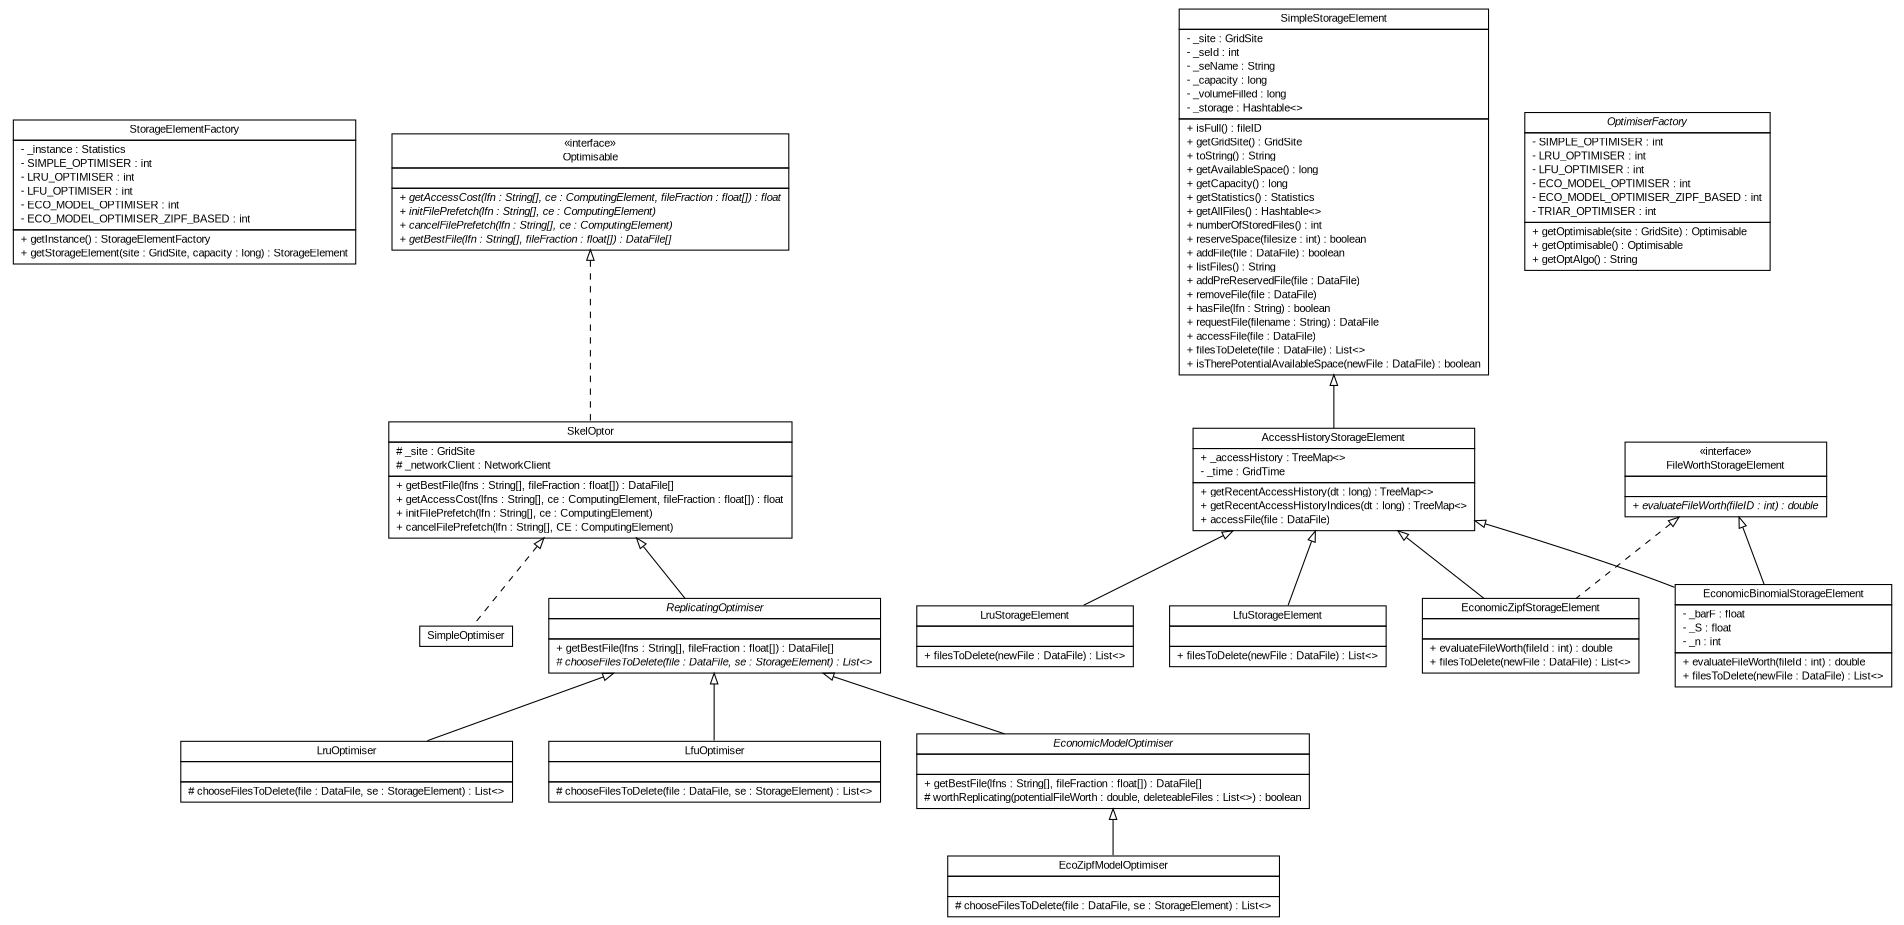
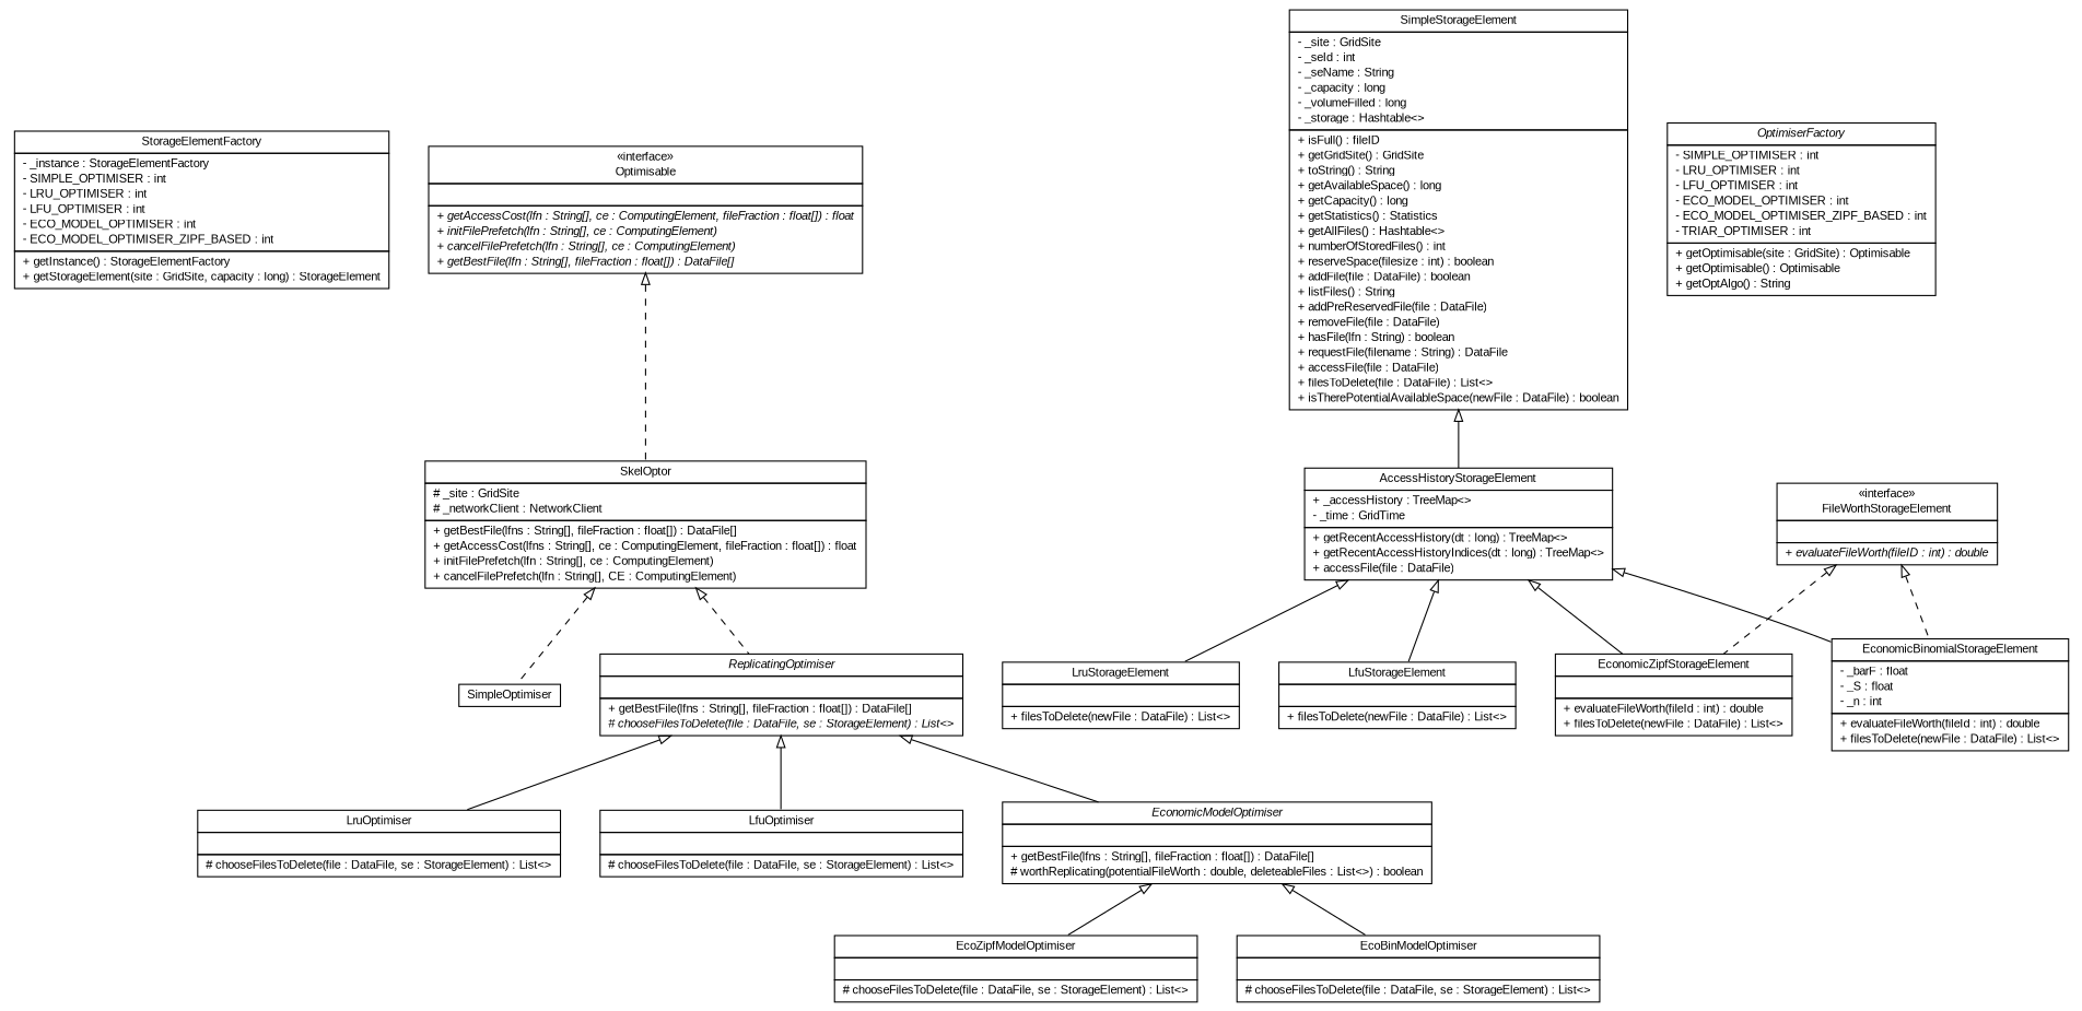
  digraph {
    nodesep=0.25
    ranksep=0.5
    node [fontcolor=black fontname=arial fontsize=10.0 shape=plaintext]
    edge [arrowtail=empty dir=back fontname=arial fontsize=10 headport=p labelfontname=arial labelfontsize=10 tailport=p]
-   n1 [label=<<table title="org.edg.data.replication.optorsim.optor.StorageElementFactory" border="0" cellborder="1" cellspacing="0" cellpadding="2" port="p" href="./StorageElementFactory.html"> 		<tr><td><table border="0" cellspacing="0" cellpadding="1"> <tr><td align="center" balign="center"> StorageElementFactory </td></tr> 		</table></td></tr> 		<tr><td><table border="0" cellspacing="0" cellpadding="1"> <tr><td align="left" balign="left"> - _instance : Statistics </td></tr> <tr><td align="left" balign="left"> - SIMPLE_OPTIMISER : int </td></tr> <tr><td align="left" balign="left"> - LRU_OPTIMISER : int </td></tr> <tr><td align="left" balign="left"> - LFU_OPTIMISER : int </td></tr> <tr><td align="left" balign="left"> - ECO_MODEL_OPTIMISER : int </td></tr> <tr><td align="left" balign="left"> - ECO_MODEL_OPTIMISER_ZIPF_BASED : int </td></tr> 		</table></td></tr> 		<tr><td><table border="0" cellspacing="0" cellpadding="1"> <tr><td align="left" balign="left"> + getInstance() : StorageElementFactory </td></tr> <tr><td align="left" balign="left"> + getStorageElement(site : GridSite, capacity : long) : StorageElement </td></tr> 		</table></td></tr> 		</table>>]
+   n1 [label=<<table title="org.edg.data.replication.optorsim.optor.StorageElementFactory" border="0" cellborder="1" cellspacing="0" cellpadding="2" port="p" href="./StorageElementFactory.html"> 		<tr><td><table border="0" cellspacing="0" cellpadding="1"> <tr><td align="center" balign="center"> StorageElementFactory </td></tr> 		</table></td></tr> 		<tr><td><table border="0" cellspacing="0" cellpadding="1"> <tr><td align="left" balign="left"> - _instance : StorageElementFactory </td></tr> <tr><td align="left" balign="left"> - SIMPLE_OPTIMISER : int </td></tr> <tr><td align="left" balign="left"> - LRU_OPTIMISER : int </td></tr> <tr><td align="left" balign="left"> - LFU_OPTIMISER : int </td></tr> <tr><td align="left" balign="left"> - ECO_MODEL_OPTIMISER : int </td></tr> <tr><td align="left" balign="left"> - ECO_MODEL_OPTIMISER_ZIPF_BASED : int </td></tr> 		</table></td></tr> 		<tr><td><table border="0" cellspacing="0" cellpadding="1"> <tr><td align="left" balign="left"> + getInstance() : StorageElementFactory </td></tr> <tr><td align="left" balign="left"> + getStorageElement(site : GridSite, capacity : long) : StorageElement </td></tr> 		</table></td></tr> 		</table>>]
    n2 [label=<<table title="org.edg.data.replication.optorsim.optor.SkelOptor" border="0" cellborder="1" cellspacing="0" cellpadding="2" port="p" href="./SkelOptor.html"> 		<tr><td><table border="0" cellspacing="0" cellpadding="1"> <tr><td align="center" balign="center"> SkelOptor </td></tr> 		</table></td></tr> 		<tr><td><table border="0" cellspacing="0" cellpadding="1"> <tr><td align="left" balign="left"> # _site : GridSite </td></tr> <tr><td align="left" balign="left"> # _networkClient : NetworkClient </td></tr> 		</table></td></tr> 		<tr><td><table border="0" cellspacing="0" cellpadding="1"> <tr><td align="left" balign="left"> + getBestFile(lfns : String[], fileFraction : float[]) : DataFile[] </td></tr> <tr><td align="left" balign="left"> + getAccessCost(lfns : String[], ce : ComputingElement, fileFraction : float[]) : float </td></tr> <tr><td align="left" balign="left"> + initFilePrefetch(lfn : String[], ce : ComputingElement) </td></tr> <tr><td align="left" balign="left"> + cancelFilePrefetch(lfn : String[], CE : ComputingElement) </td></tr> 		</table></td></tr> 		</table>>]
    n3 [label=<<table title="org.edg.data.replication.optorsim.optor.SimpleOptimiser" border="0" cellborder="1" cellspacing="0" cellpadding="2" port="p" href="./SimpleOptimiser.html"> 		<tr><td><table border="0" cellspacing="0" cellpadding="1"> <tr><td align="center" balign="center"> SimpleOptimiser </td></tr> 		</table></td></tr> 		</table>>]
    n4 [label=<<table title="org.edg.data.replication.optorsim.optor.ReplicatingOptimiser" border="0" cellborder="1" cellspacing="0" cellpadding="2" port="p" href="./ReplicatingOptimiser.html"> 		<tr><td><table border="0" cellspacing="0" cellpadding="1"> <tr><td align="center" balign="center"><font face="arial italic"> ReplicatingOptimiser </font></td></tr> 		</table></td></tr> 		<tr><td><table border="0" cellspacing="0" cellpadding="1"> <tr><td align="left" balign="left">  </td></tr> 		</table></td></tr> 		<tr><td><table border="0" cellspacing="0" cellpadding="1"> <tr><td align="left" balign="left"> + getBestFile(lfns : String[], fileFraction : float[]) : DataFile[] </td></tr> <tr><td align="left" balign="left"><font face="arial italic" point-size="10.0"> # chooseFilesToDelete(file : DataFile, se : StorageElement) : List&lt;&gt; </font></td></tr> 		</table></td></tr> 		</table>>]
    n5 [label=<<table title="org.edg.data.replication.optorsim.optor.LruOptimiser" border="0" cellborder="1" cellspacing="0" cellpadding="2" port="p" href="./LruOptimiser.html"> 		<tr><td><table border="0" cellspacing="0" cellpadding="1"> <tr><td align="center" balign="center"> LruOptimiser </td></tr> 		</table></td></tr> 		<tr><td><table border="0" cellspacing="0" cellpadding="1"> <tr><td align="left" balign="left">  </td></tr> 		</table></td></tr> 		<tr><td><table border="0" cellspacing="0" cellpadding="1"> <tr><td align="left" balign="left"> # chooseFilesToDelete(file : DataFile, se : StorageElement) : List&lt;&gt; </td></tr> 		</table></td></tr> 		</table>>]
    n6 [label=<<table title="org.edg.data.replication.optorsim.optor.LfuOptimiser" border="0" cellborder="1" cellspacing="0" cellpadding="2" port="p" href="./LfuOptimiser.html"> 		<tr><td><table border="0" cellspacing="0" cellpadding="1"> <tr><td align="center" balign="center"> LfuOptimiser </td></tr> 		</table></td></tr> 		<tr><td><table border="0" cellspacing="0" cellpadding="1"> <tr><td align="left" balign="left">  </td></tr> 		</table></td></tr> 		<tr><td><table border="0" cellspacing="0" cellpadding="1"> <tr><td align="left" balign="left"> # chooseFilesToDelete(file : DataFile, se : StorageElement) : List&lt;&gt; </td></tr> 		</table></td></tr> 		</table>>]
    n7 [label=<<table title="org.edg.data.replication.optorsim.optor.EconomicModelOptimiser" border="0" cellborder="1" cellspacing="0" cellpadding="2" port="p" href="./EconomicModelOptimiser.html"> 		<tr><td><table border="0" cellspacing="0" cellpadding="1"> <tr><td align="center" balign="center"><font face="arial italic"> EconomicModelOptimiser </font></td></tr> 		</table></td></tr> 		<tr><td><table border="0" cellspacing="0" cellpadding="1"> <tr><td align="left" balign="left">  </td></tr> 		</table></td></tr> 		<tr><td><table border="0" cellspacing="0" cellpadding="1"> <tr><td align="left" balign="left"> + getBestFile(lfns : String[], fileFraction : float[]) : DataFile[] </td></tr> <tr><td align="left" balign="left"> # worthReplicating(potentialFileWorth : double, deleteableFiles : List&lt;&gt;) : boolean </td></tr> 		</table></td></tr> 		</table>>]
    n8 [label=<<table title="org.edg.data.replication.optorsim.optor.SimpleStorageElement" border="0" cellborder="1" cellspacing="0" cellpadding="2" port="p" href="./SimpleStorageElement.html"> 		<tr><td><table border="0" cellspacing="0" cellpadding="1"> <tr><td align="center" balign="center"> SimpleStorageElement </td></tr> 		</table></td></tr> 		<tr><td><table border="0" cellspacing="0" cellpadding="1"> <tr><td align="left" balign="left"> - _site : GridSite </td></tr> <tr><td align="left" balign="left"> - _seId : int </td></tr> <tr><td align="left" balign="left"> - _seName : String </td></tr> <tr><td align="left" balign="left"> - _capacity : long </td></tr> <tr><td align="left" balign="left"> - _volumeFilled : long </td></tr> <tr><td align="left" balign="left"> - _storage : Hashtable&lt;&gt; </td></tr> 		</table></td></tr> 		<tr><td><table border="0" cellspacing="0" cellpadding="1"> <tr><td align="left" balign="left"> + isFull() : fileID </td></tr> <tr><td align="left" balign="left"> + getGridSite() : GridSite </td></tr> <tr><td align="left" balign="left"> + toString() : String </td></tr> <tr><td align="left" balign="left"> + getAvailableSpace() : long </td></tr> <tr><td align="left" balign="left"> + getCapacity() : long </td></tr> <tr><td align="left" balign="left"> + getStatistics() : Statistics </td></tr> <tr><td align="left" balign="left"> + getAllFiles() : Hashtable&lt;&gt; </td></tr> <tr><td align="left" balign="left"> + numberOfStoredFiles() : int </td></tr> <tr><td align="left" balign="left"> + reserveSpace(filesize : int) : boolean </td></tr> <tr><td align="left" balign="left"> + addFile(file : DataFile) : boolean </td></tr> <tr><td align="left" balign="left"> + listFiles() : String </td></tr> <tr><td align="left" balign="left"> + addPreReservedFile(file : DataFile) </td></tr> <tr><td align="left" balign="left"> + removeFile(file : DataFile) </td></tr> <tr><td align="left" balign="left"> + hasFile(lfn : String) : boolean </td></tr> <tr><td align="left" balign="left"> + requestFile(filename : String) : DataFile </td></tr> <tr><td align="left" balign="left"> + accessFile(file : DataFile) </td></tr> <tr><td align="left" balign="left"> + filesToDelete(file : DataFile) : List&lt;&gt; </td></tr> <tr><td align="left" balign="left"> + isTherePotentialAvailableSpace(newFile : DataFile) : boolean </td></tr> 		</table></td></tr> 		</table>>]
    n9 [label=<<table title="org.edg.data.replication.optorsim.optor.AccessHistoryStorageElement" border="0" cellborder="1" cellspacing="0" cellpadding="2" port="p" href="./AccessHistoryStorageElement.html"> 		<tr><td><table border="0" cellspacing="0" cellpadding="1"> <tr><td align="center" balign="center"> AccessHistoryStorageElement </td></tr> 		</table></td></tr> 		<tr><td><table border="0" cellspacing="0" cellpadding="1"> <tr><td align="left" balign="left"> + _accessHistory : TreeMap&lt;&gt; </td></tr> <tr><td align="left" balign="left"> - _time : GridTime </td></tr> 		</table></td></tr> 		<tr><td><table border="0" cellspacing="0" cellpadding="1"> <tr><td align="left" balign="left"> + getRecentAccessHistory(dt : long) : TreeMap&lt;&gt; </td></tr> <tr><td align="left" balign="left"> + getRecentAccessHistoryIndices(dt : long) : TreeMap&lt;&gt; </td></tr> <tr><td align="left" balign="left"> + accessFile(file : DataFile) </td></tr> 		</table></td></tr> 		</table>>]
    n10 [label=<<table title="org.edg.data.replication.optorsim.optor.LruStorageElement" border="0" cellborder="1" cellspacing="0" cellpadding="2" port="p" href="./LruStorageElement.html"> 		<tr><td><table border="0" cellspacing="0" cellpadding="1"> <tr><td align="center" balign="center"> LruStorageElement </td></tr> 		</table></td></tr> 		<tr><td><table border="0" cellspacing="0" cellpadding="1"> <tr><td align="left" balign="left">  </td></tr> 		</table></td></tr> 		<tr><td><table border="0" cellspacing="0" cellpadding="1"> <tr><td align="left" balign="left"> + filesToDelete(newFile : DataFile) : List&lt;&gt; </td></tr> 		</table></td></tr> 		</table>>]
    n11 [label=<<table title="org.edg.data.replication.optorsim.optor.LfuStorageElement" border="0" cellborder="1" cellspacing="0" cellpadding="2" port="p" href="./LfuStorageElement.html"> 		<tr><td><table border="0" cellspacing="0" cellpadding="1"> <tr><td align="center" balign="center"> LfuStorageElement </td></tr> 		</table></td></tr> 		<tr><td><table border="0" cellspacing="0" cellpadding="1"> <tr><td align="left" balign="left">  </td></tr> 		</table></td></tr> 		<tr><td><table border="0" cellspacing="0" cellpadding="1"> <tr><td align="left" balign="left"> + filesToDelete(newFile : DataFile) : List&lt;&gt; </td></tr> 		</table></td></tr> 		</table>>]
    n12 [label=<<table title="org.edg.data.replication.optorsim.optor.EconomicZipfStorageElement" border="0" cellborder="1" cellspacing="0" cellpadding="2" port="p" href="./EconomicZipfStorageElement.html"> 		<tr><td><table border="0" cellspacing="0" cellpadding="1"> <tr><td align="center" balign="center"> EconomicZipfStorageElement </td></tr> 		</table></td></tr> 		<tr><td><table border="0" cellspacing="0" cellpadding="1"> <tr><td align="left" balign="left">  </td></tr> 		</table></td></tr> 		<tr><td><table border="0" cellspacing="0" cellpadding="1"> <tr><td align="left" balign="left"> + evaluateFileWorth(fileId : int) : double </td></tr> <tr><td align="left" balign="left"> + filesToDelete(newFile : DataFile) : List&lt;&gt; </td></tr> 		</table></td></tr> 		</table>>]
    n13 [label=<<table title="org.edg.data.replication.optorsim.optor.EconomicBinomialStorageElement" border="0" cellborder="1" cellspacing="0" cellpadding="2" port="p" href="./EconomicBinomialStorageElement.html"> 		<tr><td><table border="0" cellspacing="0" cellpadding="1"> <tr><td align="center" balign="center"> EconomicBinomialStorageElement </td></tr> 		</table></td></tr> 		<tr><td><table border="0" cellspacing="0" cellpadding="1"> <tr><td align="left" balign="left"> - _barF : float </td></tr> <tr><td align="left" balign="left"> - _S : float </td></tr> <tr><td align="left" balign="left"> - _n : int </td></tr> 		</table></td></tr> 		<tr><td><table border="0" cellspacing="0" cellpadding="1"> <tr><td align="left" balign="left"> + evaluateFileWorth(fileId : int) : double </td></tr> <tr><td align="left" balign="left"> + filesToDelete(newFile : DataFile) : List&lt;&gt; </td></tr> 		</table></td></tr> 		</table>>]
    n14 [label=<<table title="org.edg.data.replication.optorsim.optor.EcoZipfModelOptimiser" border="0" cellborder="1" cellspacing="0" cellpadding="2" port="p" href="./EcoZipfModelOptimiser.html"> 		<tr><td><table border="0" cellspacing="0" cellpadding="1"> <tr><td align="center" balign="center"> EcoZipfModelOptimiser </td></tr> 		</table></td></tr> 		<tr><td><table border="0" cellspacing="0" cellpadding="1"> <tr><td align="left" balign="left">  </td></tr> 		</table></td></tr> 		<tr><td><table border="0" cellspacing="0" cellpadding="1"> <tr><td align="left" balign="left"> # chooseFilesToDelete(file : DataFile, se : StorageElement) : List&lt;&gt; </td></tr> 		</table></td></tr> 		</table>>]
+   n15 [label=<<table title="org.edg.data.replication.optorsim.optor.EcoBinModelOptimiser" border="0" cellborder="1" cellspacing="0" cellpadding="2" port="p" href="./EcoBinModelOptimiser.html"> 		<tr><td><table border="0" cellspacing="0" cellpadding="1"> <tr><td align="center" balign="center"> EcoBinModelOptimiser </td></tr> 		</table></td></tr> 		<tr><td><table border="0" cellspacing="0" cellpadding="1"> <tr><td align="left" balign="left">  </td></tr> 		</table></td></tr> 		<tr><td><table border="0" cellspacing="0" cellpadding="1"> <tr><td align="left" balign="left"> # chooseFilesToDelete(file : DataFile, se : StorageElement) : List&lt;&gt; </td></tr> 		</table></td></tr> 		</table>>]
    n16 [label=<<table title="org.edg.data.replication.optorsim.optor.OptimiserFactory" border="0" cellborder="1" cellspacing="0" cellpadding="2" port="p" href="./OptimiserFactory.html"> 		<tr><td><table border="0" cellspacing="0" cellpadding="1"> <tr><td align="center" balign="center"><font face="arial italic"> OptimiserFactory </font></td></tr> 		</table></td></tr> 		<tr><td><table border="0" cellspacing="0" cellpadding="1"> <tr><td align="left" balign="left"> - SIMPLE_OPTIMISER : int </td></tr> <tr><td align="left" balign="left"> - LRU_OPTIMISER : int </td></tr> <tr><td align="left" balign="left"> - LFU_OPTIMISER : int </td></tr> <tr><td align="left" balign="left"> - ECO_MODEL_OPTIMISER : int </td></tr> <tr><td align="left" balign="left"> - ECO_MODEL_OPTIMISER_ZIPF_BASED : int </td></tr> <tr><td align="left" balign="left"> - TRIAR_OPTIMISER : int </td></tr> 		</table></td></tr> 		<tr><td><table border="0" cellspacing="0" cellpadding="1"> <tr><td align="left" balign="left"> + getOptimisable(site : GridSite) : Optimisable </td></tr> <tr><td align="left" balign="left"> + getOptimisable() : Optimisable </td></tr> <tr><td align="left" balign="left"> + getOptAlgo() : String </td></tr> 		</table></td></tr> 		</table>>]
    n17 [label=<<table title="org.edg.data.replication.optorsim.optor.Optimisable" border="0" cellborder="1" cellspacing="0" cellpadding="2" port="p" href="./Optimisable.html"> 		<tr><td><table border="0" cellspacing="0" cellpadding="1"> <tr><td align="center" balign="center"> &#171;interface&#187; </td></tr> <tr><td align="center" balign="center"> Optimisable </td></tr> 		</table></td></tr> 		<tr><td><table border="0" cellspacing="0" cellpadding="1"> <tr><td align="left" balign="left">  </td></tr> 		</table></td></tr> 		<tr><td><table border="0" cellspacing="0" cellpadding="1"> <tr><td align="left" balign="left"><font face="arial italic" point-size="10.0"> + getAccessCost(lfn : String[], ce : ComputingElement, fileFraction : float[]) : float </font></td></tr> <tr><td align="left" balign="left"><font face="arial italic" point-size="10.0"> + initFilePrefetch(lfn : String[], ce : ComputingElement) </font></td></tr> <tr><td align="left" balign="left"><font face="arial italic" point-size="10.0"> + cancelFilePrefetch(lfn : String[], ce : ComputingElement) </font></td></tr> <tr><td align="left" balign="left"><font face="arial italic" point-size="10.0"> + getBestFile(lfn : String[], fileFraction : float[]) : DataFile[] </font></td></tr> 		</table></td></tr> 		</table>>]
    n18 [label=<<table title="org.edg.data.replication.optorsim.optor.FileWorthStorageElement" border="0" cellborder="1" cellspacing="0" cellpadding="2" port="p" href="./FileWorthStorageElement.html"> 		<tr><td><table border="0" cellspacing="0" cellpadding="1"> <tr><td align="center" balign="center"> &#171;interface&#187; </td></tr> <tr><td align="center" balign="center"> FileWorthStorageElement </td></tr> 		</table></td></tr> 		<tr><td><table border="0" cellspacing="0" cellpadding="1"> <tr><td align="left" balign="left">  </td></tr> 		</table></td></tr> 		<tr><td><table border="0" cellspacing="0" cellpadding="1"> <tr><td align="left" balign="left"><font face="arial italic" point-size="10.0"> + evaluateFileWorth(fileID : int) : double </font></td></tr> 		</table></td></tr> 		</table>>]
    n2 -> n3 [style=dashed]
-   n2 -> n4
+   n2 -> n4 [style=dashed]
    n4 -> n5
    n4 -> n6
    n4 -> n7
    n7 -> n14
+   n7 -> n15
    n8 -> n9
    n9 -> n10
    n9 -> n11
    n9 -> n12
    n9 -> n13
    n17 -> n2 [style=dashed]
    n18 -> n12 [style=dashed]
-   n18 -> n13 [style=solid]
+   n18 -> n13 [style=dashed]
  }
